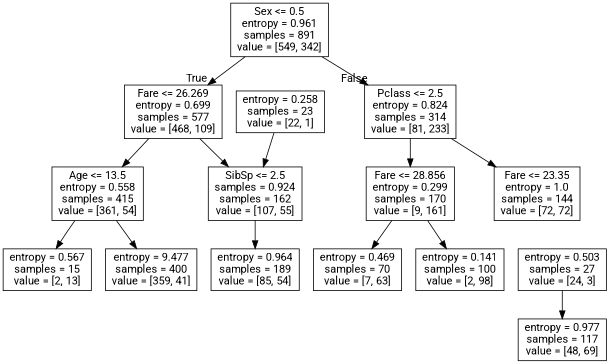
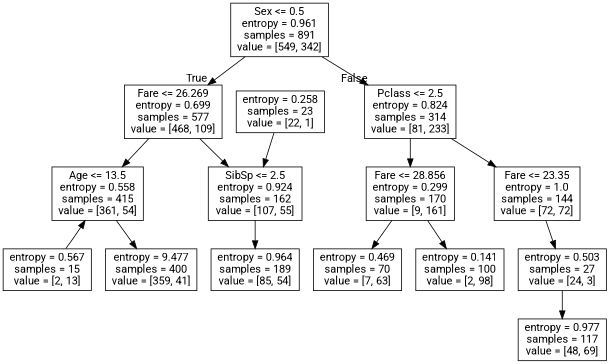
  digraph {
    fontname=Roboto
    node [fontname=Roboto shape=box]
    edge [fontname=Roboto]
    n1 [label="Sex <= 0.5\nentropy = 0.961\nsamples = 891\nvalue = [549, 342]"]
    n2 [label="Fare <= 26.269\nentropy = 0.699\nsamples = 577\nvalue = [468, 109]"]
    n3 [label="Pclass <= 2.5\nentropy = 0.824\nsamples = 314\nvalue = [81, 233]"]
    n4 [label="Age <= 13.5\nentropy = 0.558\nsamples = 415\nvalue = [361, 54]"]
-   n5 [label="SibSp <= 2.5\nsamples = 0.924\nsamples = 162\nvalue = [107, 55]"]
+   n5 [label="SibSp <= 2.5\nentropy = 0.924\nsamples = 162\nvalue = [107, 55]"]
    n6 [label="Fare <= 28.856\nentropy = 0.299\nsamples = 170\nvalue = [9, 161]"]
    n7 [label="Fare <= 23.35\nentropy = 1.0\nsamples = 144\nvalue = [72, 72]"]
    n8 [label="entropy = 0.567\nsamples = 15\nvalue = [2, 13]"]
    n9 [label="entropy = 9.477\nsamples = 400\nvalue = [359, 41]"]
    n10 [label="entropy = 0.964\nsamples = 189\nvalue = [85, 54]"]
    n11 [label="entropy = 0.258\nsamples = 23\nvalue = [22, 1]"]
    n12 [label="entropy = 0.469\nsamples = 70\nvalue = [7, 63]"]
    n13 [label="entropy = 0.141\nsamples = 100\nvalue = [2, 98]"]
    n14 [label="entropy = 0.503\nsamples = 27\nvalue = [24, 3]"]
    n15 [label="entropy = 0.977\nsamples = 117\nvalue = [48, 69]"]
    n1 -> n2 [headlabel=True labelangle=45 labeldistance=2.5]
    n1 -> n3 [headlabel=False labelangle=-45 labeldistance=2.5]
    n2 -> n4
    n2 -> n5
    n3 -> n6
    n3 -> n7
-   n4 -> n8
+   n8 -> n4
    n4 -> n9
    n5 -> n10
    n6 -> n12
    n6 -> n13
+   n7 -> n14
    n11 -> n5
    n14 -> n15
  }
